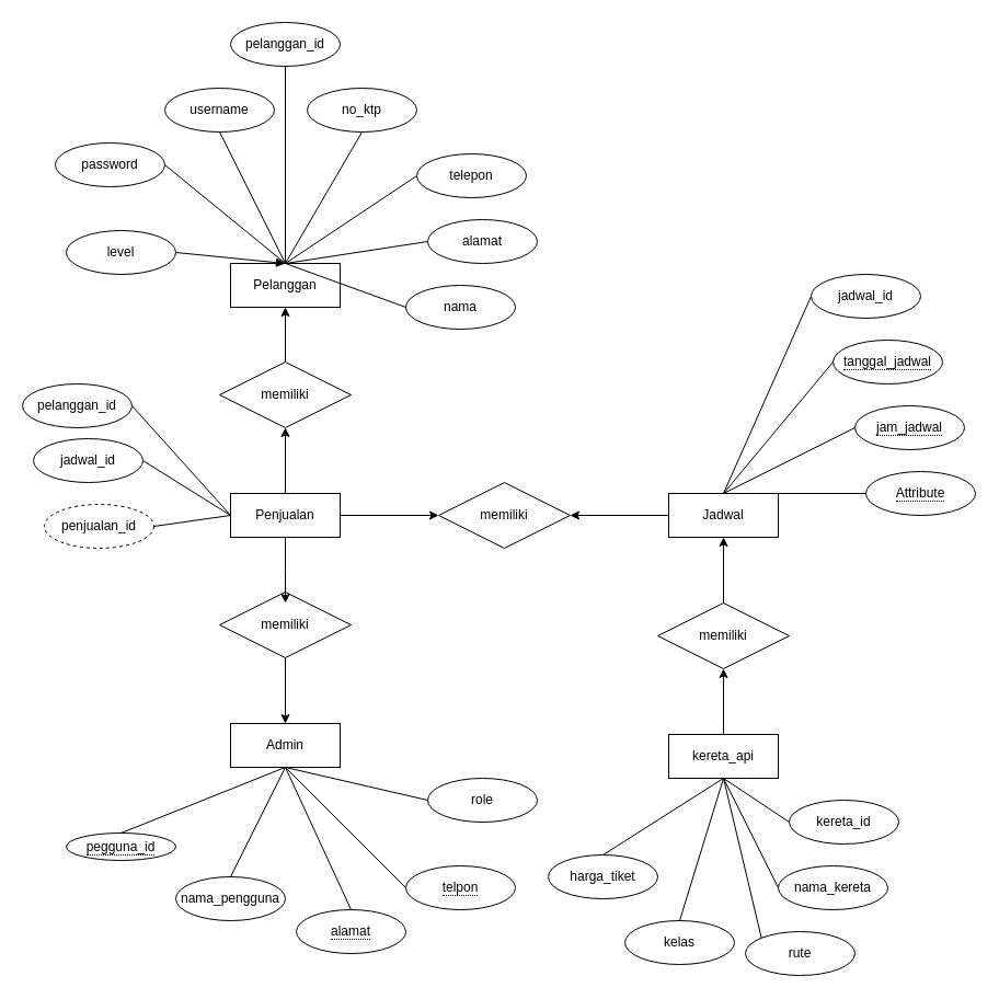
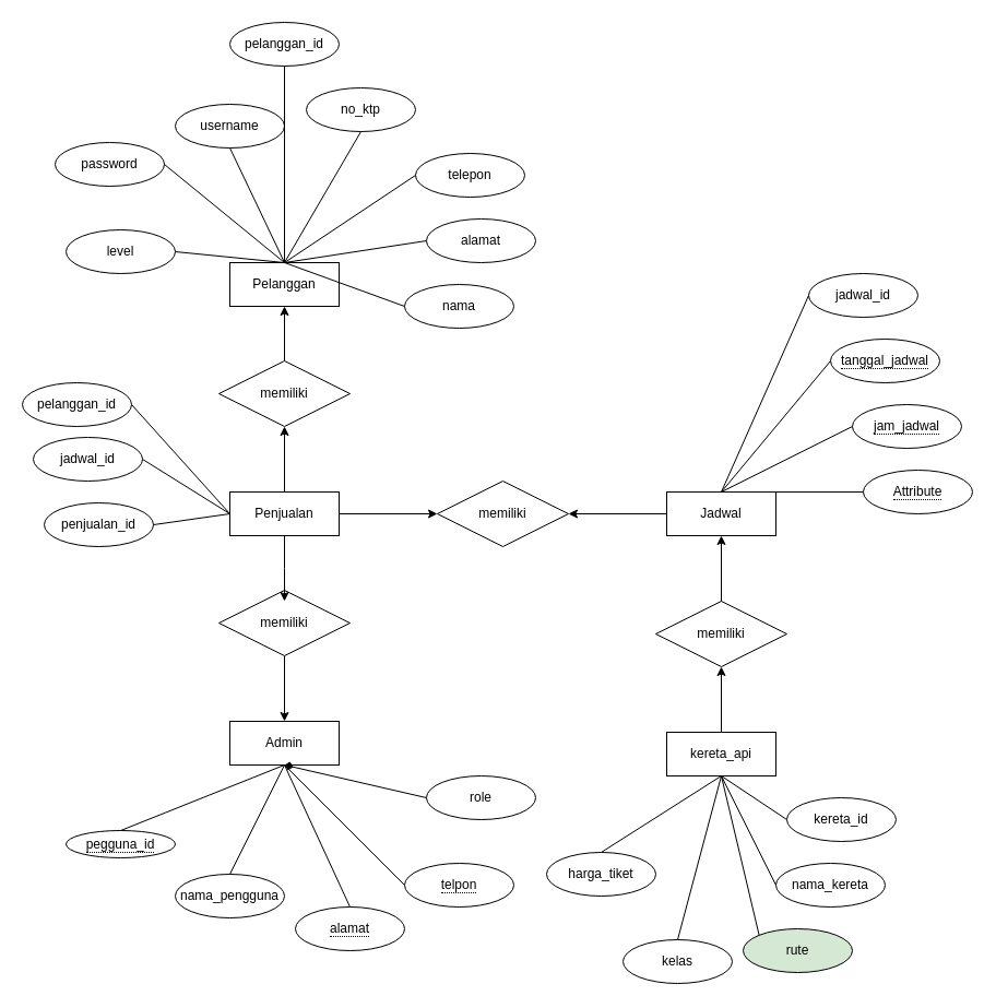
  <mxCell id="0" />
  <mxCell id="1" parent="0" />
  <mxCell id="2" value="memiliki" style="shape=rhombus;perimeter=rhombusPerimeter;whiteSpace=wrap;html=1;align=center;" vertex="1" parent="1"><mxGeometry x="400" y="440" width="120" height="60" as="geometry" /></mxCell>
  <mxCell id="3" value="" style="edgeStyle=orthogonalEdgeStyle;rounded=0;orthogonalLoop=1;jettySize=auto;html=1;" edge="1" parent="1" source="4" target="16"><mxGeometry relative="1" as="geometry" /></mxCell>
  <mxCell id="4" value="memiliki" style="shape=rhombus;perimeter=rhombusPerimeter;whiteSpace=wrap;html=1;align=center;" vertex="1" parent="1"><mxGeometry x="600" y="550" width="120" height="60" as="geometry" /></mxCell>
  <mxCell id="5" value="" style="edgeStyle=orthogonalEdgeStyle;rounded=0;orthogonalLoop=1;jettySize=auto;html=1;" edge="1" parent="1" source="6" target="13"><mxGeometry relative="1" as="geometry" /></mxCell>
  <mxCell id="6" value="memiliki" style="shape=rhombus;perimeter=rhombusPerimeter;whiteSpace=wrap;html=1;align=center;" vertex="1" parent="1"><mxGeometry x="200" y="540" width="120" height="60" as="geometry" /></mxCell>
  <mxCell id="7" value="" style="edgeStyle=orthogonalEdgeStyle;rounded=0;orthogonalLoop=1;jettySize=auto;html=1;" edge="1" parent="1" source="8" target="14"><mxGeometry relative="1" as="geometry" /></mxCell>
  <mxCell id="8" value="memiliki" style="shape=rhombus;perimeter=rhombusPerimeter;whiteSpace=wrap;html=1;align=center;" vertex="1" parent="1"><mxGeometry x="200" y="330" width="120" height="60" as="geometry" /></mxCell>
  <mxCell id="9" value="" style="edgeStyle=orthogonalEdgeStyle;rounded=0;orthogonalLoop=1;jettySize=auto;html=1;" edge="1" parent="1" source="11"><mxGeometry relative="1" as="geometry"><mxPoint x="260" y="550" as="targetPoint" /></mxGeometry></mxCell>
  <mxCell id="10" style="edgeStyle=orthogonalEdgeStyle;rounded=0;orthogonalLoop=1;jettySize=auto;html=1;" edge="1" parent="1" source="11" target="2"><mxGeometry relative="1" as="geometry" /></mxCell>
  <mxCell id="11" value="Penjualan" style="whiteSpace=wrap;html=1;align=center;" vertex="1" parent="1"><mxGeometry x="210" y="450" width="100" height="40" as="geometry" /></mxCell>
  <mxCell id="12" style="edgeStyle=orthogonalEdgeStyle;rounded=0;orthogonalLoop=1;jettySize=auto;html=1;" edge="1" parent="1" source="11"><mxGeometry relative="1" as="geometry"><mxPoint x="260" y="390" as="targetPoint" /></mxGeometry></mxCell>
  <mxCell id="13" value="Admin" style="whiteSpace=wrap;html=1;align=center;" vertex="1" parent="1"><mxGeometry x="210" y="660" width="100" height="40" as="geometry" /></mxCell>
  <mxCell id="14" value="Pelanggan" style="whiteSpace=wrap;html=1;align=center;" vertex="1" parent="1"><mxGeometry x="210" y="240" width="100" height="40" as="geometry" /></mxCell>
  <mxCell id="15" value="" style="edgeStyle=orthogonalEdgeStyle;rounded=0;orthogonalLoop=1;jettySize=auto;html=1;" edge="1" parent="1" source="16" target="2"><mxGeometry relative="1" as="geometry" /></mxCell>
  <mxCell id="16" value="Jadwal" style="whiteSpace=wrap;html=1;align=center;" vertex="1" parent="1"><mxGeometry x="610" y="450" width="100" height="40" as="geometry" /></mxCell>
  <mxCell id="17" value="" style="edgeStyle=orthogonalEdgeStyle;rounded=0;orthogonalLoop=1;jettySize=auto;html=1;" edge="1" parent="1" source="18" target="4"><mxGeometry relative="1" as="geometry" /></mxCell>
  <mxCell id="18" value="kereta_api" style="whiteSpace=wrap;html=1;align=center;" vertex="1" parent="1"><mxGeometry x="610" y="670" width="100" height="40" as="geometry" /></mxCell>
  <mxCell id="19" value="jadwal_id" style="ellipse;whiteSpace=wrap;html=1;align=center;" vertex="1" parent="1"><mxGeometry x="740" y="250" width="100" height="40" as="geometry" /></mxCell>
  <mxCell id="20" value="&lt;span style=&quot;border-bottom: 1px dotted&quot;&gt;tanggal_jadwal&lt;/span&gt;" style="ellipse;whiteSpace=wrap;html=1;align=center;" vertex="1" parent="1"><mxGeometry x="760" y="310" width="100" height="40" as="geometry" /></mxCell>
  <mxCell id="21" value="&lt;span style=&quot;border-bottom: 1px dotted&quot;&gt;jam_jadwal&lt;br&gt;&lt;/span&gt;" style="ellipse;whiteSpace=wrap;html=1;align=center;" vertex="1" parent="1"><mxGeometry x="780" y="370" width="100" height="40" as="geometry" /></mxCell>
  <mxCell id="22" value="&lt;span style=&quot;border-bottom: 1px dotted&quot;&gt;Attribute&lt;/span&gt;" style="ellipse;whiteSpace=wrap;html=1;align=center;" vertex="1" parent="1"><mxGeometry x="790" y="430" width="100" height="40" as="geometry" /></mxCell>
  <mxCell id="23" value="&lt;span style=&quot;border-bottom: 1px dotted&quot;&gt;telpon&lt;/span&gt;" style="ellipse;whiteSpace=wrap;html=1;align=center;" vertex="1" parent="1"><mxGeometry x="370" y="790" width="100" height="40" as="geometry" /></mxCell>
  <mxCell id="24" value="role" style="ellipse;whiteSpace=wrap;html=1;align=center;" vertex="1" parent="1"><mxGeometry x="390" y="710" width="100" height="40" as="geometry" /></mxCell>
  <mxCell id="25" value="&lt;span style=&quot;border-bottom: 1px dotted&quot;&gt;alamat&lt;/span&gt;" style="ellipse;whiteSpace=wrap;html=1;align=center;" vertex="1" parent="1"><mxGeometry x="270" y="830" width="100" height="40" as="geometry" /></mxCell>
  <mxCell id="26" value="nama_pengguna" style="ellipse;whiteSpace=wrap;html=1;align=center;" vertex="1" parent="1"><mxGeometry x="160" y="800" width="100" height="40" as="geometry" /></mxCell>
  <mxCell id="27" value="&lt;span style=&quot;border-bottom: 1px dotted&quot;&gt;pegguna_id&lt;/span&gt;" style="ellipse;whiteSpace=wrap;html=1;align=center;" vertex="1" parent="1"><mxGeometry x="60" y="760" width="100" height="25" as="geometry" /></mxCell>
  <mxCell id="28" value="" style="endArrow=none;html=1;rounded=0;entryX=0;entryY=0.5;entryDx=0;entryDy=0;exitX=0.5;exitY=0;exitDx=0;exitDy=0;" edge="1" parent="1" source="16" target="19"><mxGeometry relative="1" as="geometry"><mxPoint x="540" y="410" as="sourcePoint" /><mxPoint x="700" y="410" as="targetPoint" /></mxGeometry></mxCell>
  <mxCell id="29" value="" style="resizable=0;html=1;whiteSpace=wrap;align=right;verticalAlign=bottom;" connectable="0" vertex="1" parent="28"><mxGeometry x="1" relative="1" as="geometry" /></mxCell>
  <mxCell id="30" value="" style="endArrow=none;html=1;rounded=0;entryX=0;entryY=0.5;entryDx=0;entryDy=0;exitX=0.5;exitY=0;exitDx=0;exitDy=0;" edge="1" parent="1" source="16" target="20"><mxGeometry relative="1" as="geometry"><mxPoint x="670" y="460" as="sourcePoint" /><mxPoint x="751" y="291" as="targetPoint" /></mxGeometry></mxCell>
  <mxCell id="31" value="" style="resizable=0;html=1;whiteSpace=wrap;align=right;verticalAlign=bottom;" connectable="0" vertex="1" parent="30"><mxGeometry x="1" relative="1" as="geometry" /></mxCell>
  <mxCell id="32" value="" style="endArrow=none;html=1;rounded=0;entryX=0;entryY=0.5;entryDx=0;entryDy=0;exitX=0.5;exitY=0;exitDx=0;exitDy=0;" edge="1" parent="1" source="16" target="21"><mxGeometry relative="1" as="geometry"><mxPoint x="670" y="460" as="sourcePoint" /><mxPoint x="770" y="340" as="targetPoint" /></mxGeometry></mxCell>
  <mxCell id="33" value="" style="resizable=0;html=1;whiteSpace=wrap;align=right;verticalAlign=bottom;" connectable="0" vertex="1" parent="32"><mxGeometry x="1" relative="1" as="geometry" /></mxCell>
  <mxCell id="34" value="" style="endArrow=none;html=1;rounded=0;exitX=0.5;exitY=0;exitDx=0;exitDy=0;" edge="1" parent="1" source="16" target="22"><mxGeometry relative="1" as="geometry"><mxPoint x="670" y="460" as="sourcePoint" /><mxPoint x="790" y="400" as="targetPoint" /></mxGeometry></mxCell>
  <mxCell id="35" value="" style="resizable=0;html=1;whiteSpace=wrap;align=right;verticalAlign=bottom;" connectable="0" vertex="1" parent="34"><mxGeometry x="1" relative="1" as="geometry" /></mxCell>
  <mxCell id="36" value="" style="endArrow=none;html=1;rounded=0;exitX=0.5;exitY=0;exitDx=0;exitDy=0;entryX=0.5;entryY=1;entryDx=0;entryDy=0;" edge="1" parent="1" source="27" target="13"><mxGeometry relative="1" as="geometry"><mxPoint x="210" y="740" as="sourcePoint" /><mxPoint x="370" y="740" as="targetPoint" /></mxGeometry></mxCell>
  <mxCell id="37" value="" style="resizable=0;html=1;whiteSpace=wrap;align=right;verticalAlign=bottom;" connectable="0" vertex="1" parent="36"><mxGeometry x="1" relative="1" as="geometry" /></mxCell>
  <mxCell id="38" value="" style="endArrow=none;html=1;rounded=0;exitX=0.5;exitY=0;exitDx=0;exitDy=0;entryX=0.5;entryY=1;entryDx=0;entryDy=0;" edge="1" parent="1" source="26" target="13"><mxGeometry relative="1" as="geometry"><mxPoint x="120" y="770" as="sourcePoint" /><mxPoint x="270" y="710" as="targetPoint" /></mxGeometry></mxCell>
  <mxCell id="39" value="" style="resizable=0;html=1;whiteSpace=wrap;align=right;verticalAlign=bottom;" connectable="0" vertex="1" parent="38"><mxGeometry x="1" relative="1" as="geometry" /></mxCell>
  <mxCell id="40" value="" style="endArrow=none;html=1;rounded=0;exitX=0.5;exitY=0;exitDx=0;exitDy=0;entryX=0.5;entryY=1;entryDx=0;entryDy=0;" edge="1" parent="1" source="25" target="13"><mxGeometry relative="1" as="geometry"><mxPoint x="220" y="810" as="sourcePoint" /><mxPoint x="270" y="710" as="targetPoint" /></mxGeometry></mxCell>
  <mxCell id="41" value="" style="resizable=0;html=1;whiteSpace=wrap;align=right;verticalAlign=bottom;" connectable="0" vertex="1" parent="40"><mxGeometry x="1" relative="1" as="geometry" /></mxCell>
  <mxCell id="42" value="" style="endArrow=none;html=1;rounded=0;exitX=0;exitY=0.5;exitDx=0;exitDy=0;entryX=0.5;entryY=1;entryDx=0;entryDy=0;" edge="1" parent="1" source="23" target="13"><mxGeometry relative="1" as="geometry"><mxPoint x="330" y="840" as="sourcePoint" /><mxPoint x="270" y="710" as="targetPoint" /></mxGeometry></mxCell>
  <mxCell id="43" value="" style="resizable=0;html=1;whiteSpace=wrap;align=right;verticalAlign=bottom;" connectable="0" vertex="1" parent="42"><mxGeometry x="1" relative="1" as="geometry" /></mxCell>
- <mxCell id="44" value="" style="endArrow=none;html=1;rounded=0;exitX=0;exitY=0.5;exitDx=0;exitDy=0;entryX=0.5;entryY=1;entryDx=0;entryDy=0;" edge="1" parent="1" source="24" target="13"><mxGeometry relative="1" as="geometry"><mxPoint x="380" y="820" as="sourcePoint" /><mxPoint x="270" y="710" as="targetPoint" /></mxGeometry></mxCell>
+ <mxCell id="44" value="" style="endArrow=diamond;html=1;rounded=0;exitX=0;exitY=0.5;exitDx=0;exitDy=0;entryX=0.5;entryY=1;entryDx=0;entryDy=0;" edge="1" parent="1" source="24" target="13"><mxGeometry relative="1" as="geometry"><mxPoint x="380" y="820" as="sourcePoint" /><mxPoint x="270" y="710" as="targetPoint" /></mxGeometry></mxCell>
  <mxCell id="45" value="" style="resizable=0;html=1;whiteSpace=wrap;align=right;verticalAlign=bottom;" connectable="0" vertex="1" parent="44"><mxGeometry x="1" relative="1" as="geometry" /></mxCell>
  <mxCell id="46" value="kereta_id" style="ellipse;whiteSpace=wrap;html=1;align=center;" vertex="1" parent="1"><mxGeometry x="720" y="730" width="100" height="40" as="geometry" /></mxCell>
  <mxCell id="47" value="nama_kereta" style="ellipse;whiteSpace=wrap;html=1;align=center;" vertex="1" parent="1"><mxGeometry x="710" y="790" width="100" height="40" as="geometry" /></mxCell>
- <mxCell id="48" value="rute" style="ellipse;whiteSpace=wrap;html=1;align=center;" vertex="1" parent="1"><mxGeometry x="680" y="850" width="100" height="40" as="geometry" /></mxCell>
- <mxCell id="49" value="kelas" style="ellipse;whiteSpace=wrap;html=1;align=center;" vertex="1" parent="1"><mxGeometry x="570" y="840" width="100" height="40" as="geometry" /></mxCell>
+ <mxCell id="48" value="rute" style="ellipse;whiteSpace=wrap;html=1;align=center;fillColor=#d5e8d4;" vertex="1" parent="1"><mxGeometry x="680" y="850" width="100" height="40" as="geometry" /></mxCell>
+ <mxCell id="49" value="kelas" style="ellipse;whiteSpace=wrap;html=1;align=center;" vertex="1" parent="1"><mxGeometry x="570" y="860" width="100" height="40" as="geometry" /></mxCell>
  <mxCell id="50" value="harga_tiket" style="ellipse;whiteSpace=wrap;html=1;align=center;" vertex="1" parent="1"><mxGeometry x="500" y="780" width="100" height="40" as="geometry" /></mxCell>
  <mxCell id="51" value="" style="endArrow=none;html=1;rounded=0;exitX=0;exitY=0.5;exitDx=0;exitDy=0;entryX=0.5;entryY=1;entryDx=0;entryDy=0;" edge="1" parent="1" source="46" target="18"><mxGeometry relative="1" as="geometry"><mxPoint x="760" y="760" as="sourcePoint" /><mxPoint x="630" y="730" as="targetPoint" /></mxGeometry></mxCell>
  <mxCell id="52" value="" style="resizable=0;html=1;whiteSpace=wrap;align=right;verticalAlign=bottom;" connectable="0" vertex="1" parent="51"><mxGeometry x="1" relative="1" as="geometry" /></mxCell>
  <mxCell id="53" value="" style="endArrow=none;html=1;rounded=0;exitX=0;exitY=0.5;exitDx=0;exitDy=0;entryX=0.5;entryY=1;entryDx=0;entryDy=0;" edge="1" parent="1" source="47" target="18"><mxGeometry relative="1" as="geometry"><mxPoint x="730" y="760" as="sourcePoint" /><mxPoint x="670" y="720" as="targetPoint" /></mxGeometry></mxCell>
  <mxCell id="54" value="" style="resizable=0;html=1;whiteSpace=wrap;align=right;verticalAlign=bottom;" connectable="0" vertex="1" parent="53"><mxGeometry x="1" relative="1" as="geometry" /></mxCell>
  <mxCell id="55" value="" style="endArrow=none;html=1;rounded=0;exitX=0;exitY=0;exitDx=0;exitDy=0;entryX=0.5;entryY=1;entryDx=0;entryDy=0;" edge="1" parent="1" source="48" target="18"><mxGeometry relative="1" as="geometry"><mxPoint x="720" y="820" as="sourcePoint" /><mxPoint x="670" y="720" as="targetPoint" /></mxGeometry></mxCell>
  <mxCell id="56" value="" style="resizable=0;html=1;whiteSpace=wrap;align=right;verticalAlign=bottom;" connectable="0" vertex="1" parent="55"><mxGeometry x="1" relative="1" as="geometry" /></mxCell>
  <mxCell id="57" value="" style="endArrow=none;html=1;rounded=0;exitX=0.5;exitY=0;exitDx=0;exitDy=0;entryX=0.5;entryY=1;entryDx=0;entryDy=0;" edge="1" parent="1" source="49" target="18"><mxGeometry relative="1" as="geometry"><mxPoint x="680" y="856" as="sourcePoint" /><mxPoint x="645" y="710" as="targetPoint" /></mxGeometry></mxCell>
  <mxCell id="58" value="" style="resizable=0;html=1;whiteSpace=wrap;align=right;verticalAlign=bottom;" connectable="0" vertex="1" parent="57"><mxGeometry x="1" relative="1" as="geometry" /></mxCell>
  <mxCell id="59" value="" style="endArrow=none;html=1;rounded=0;exitX=0.5;exitY=0;exitDx=0;exitDy=0;entryX=0.5;entryY=1;entryDx=0;entryDy=0;" edge="1" parent="1" source="50" target="18"><mxGeometry relative="1" as="geometry"><mxPoint x="610" y="840" as="sourcePoint" /><mxPoint x="650" y="710" as="targetPoint" /></mxGeometry></mxCell>
  <mxCell id="60" value="" style="resizable=0;html=1;whiteSpace=wrap;align=right;verticalAlign=bottom;" connectable="0" vertex="1" parent="59"><mxGeometry x="1" relative="1" as="geometry" /></mxCell>
  <mxCell id="61" value="pelanggan_id" style="ellipse;whiteSpace=wrap;html=1;align=center;" vertex="1" parent="1"><mxGeometry x="20" y="350" width="100" height="40" as="geometry" /></mxCell>
  <mxCell id="62" value="jadwal_id" style="ellipse;whiteSpace=wrap;html=1;align=center;" vertex="1" parent="1"><mxGeometry x="30" y="400" width="100" height="40" as="geometry" /></mxCell>
- <mxCell id="63" value="penjualan_id" style="ellipse;whiteSpace=wrap;html=1;align=center;dashed=1;" vertex="1" parent="1"><mxGeometry x="40" y="460" width="100" height="40" as="geometry" /></mxCell>
+ <mxCell id="63" value="penjualan_id" style="ellipse;whiteSpace=wrap;html=1;align=center;" vertex="1" parent="1"><mxGeometry x="40" y="460" width="100" height="40" as="geometry" /></mxCell>
  <mxCell id="64" value="" style="endArrow=none;html=1;rounded=0;exitX=1;exitY=0.5;exitDx=0;exitDy=0;entryX=0;entryY=0.5;entryDx=0;entryDy=0;" edge="1" parent="1" source="61" target="11"><mxGeometry relative="1" as="geometry"><mxPoint x="160" y="420" as="sourcePoint" /><mxPoint x="320" y="420" as="targetPoint" /></mxGeometry></mxCell>
  <mxCell id="65" value="" style="resizable=0;html=1;whiteSpace=wrap;align=right;verticalAlign=bottom;" connectable="0" vertex="1" parent="64"><mxGeometry x="1" relative="1" as="geometry" /></mxCell>
  <mxCell id="66" value="" style="endArrow=none;html=1;rounded=0;exitX=1;exitY=0.5;exitDx=0;exitDy=0;entryX=0;entryY=0.5;entryDx=0;entryDy=0;" edge="1" parent="1" source="62" target="11"><mxGeometry relative="1" as="geometry"><mxPoint x="130" y="380" as="sourcePoint" /><mxPoint x="220" y="480" as="targetPoint" /></mxGeometry></mxCell>
  <mxCell id="67" value="" style="resizable=0;html=1;whiteSpace=wrap;align=right;verticalAlign=bottom;" connectable="0" vertex="1" parent="66"><mxGeometry x="1" relative="1" as="geometry" /></mxCell>
  <mxCell id="68" value="" style="endArrow=none;html=1;rounded=0;exitX=1;exitY=0.5;exitDx=0;exitDy=0;entryX=0;entryY=0.5;entryDx=0;entryDy=0;" edge="1" parent="1" source="63" target="11"><mxGeometry relative="1" as="geometry"><mxPoint x="140" y="430" as="sourcePoint" /><mxPoint x="220" y="480" as="targetPoint" /></mxGeometry></mxCell>
  <mxCell id="69" value="" style="resizable=0;html=1;whiteSpace=wrap;align=right;verticalAlign=bottom;" connectable="0" vertex="1" parent="68"><mxGeometry x="1" relative="1" as="geometry" /></mxCell>
  <mxCell id="70" value="pelanggan_id" style="ellipse;whiteSpace=wrap;html=1;align=center;" vertex="1" parent="1"><mxGeometry x="210" y="20" width="100" height="40" as="geometry" /></mxCell>
  <mxCell id="71" value="nama" style="ellipse;whiteSpace=wrap;html=1;align=center;" vertex="1" parent="1"><mxGeometry x="370" y="260" width="100" height="40" as="geometry" /></mxCell>
  <mxCell id="72" value="alamat" style="ellipse;whiteSpace=wrap;html=1;align=center;" vertex="1" parent="1"><mxGeometry x="390" width="100" height="40" as="geometry" y="200" /></mxCell>
  <mxCell id="73" value="telepon" style="ellipse;whiteSpace=wrap;html=1;align=center;" vertex="1" parent="1"><mxGeometry x="380" y="140" width="100" height="40" as="geometry" /></mxCell>
  <mxCell id="74" value="no_ktp" style="ellipse;whiteSpace=wrap;html=1;align=center;" vertex="1" parent="1"><mxGeometry x="280" y="80" width="100" height="40" as="geometry" /></mxCell>
- <mxCell id="75" value="username" style="ellipse;whiteSpace=wrap;html=1;align=center;" vertex="1" parent="1"><mxGeometry x="150" y="80" width="100" height="40" as="geometry" /></mxCell>
+ <mxCell id="75" value="username" style="ellipse;whiteSpace=wrap;html=1;align=center;" vertex="1" parent="1"><mxGeometry x="160" y="95" width="100" height="40" as="geometry" /></mxCell>
  <mxCell id="76" value="password" style="ellipse;whiteSpace=wrap;html=1;align=center;" vertex="1" parent="1"><mxGeometry x="50" y="130" width="100" height="40" as="geometry" /></mxCell>
  <mxCell id="77" value="level" style="ellipse;whiteSpace=wrap;html=1;align=center;" vertex="1" parent="1"><mxGeometry x="60" y="210" width="100" height="40" as="geometry" /></mxCell>
  <mxCell id="78" value="" style="endArrow=none;html=1;rounded=0;exitX=1;exitY=0.5;exitDx=0;exitDy=0;entryX=0.5;entryY=0;entryDx=0;entryDy=0;" edge="1" parent="1" target="14"><mxGeometry relative="1" as="geometry"><mxPoint x="150" y="150" as="sourcePoint" /><mxPoint x="240" y="250" as="targetPoint" /></mxGeometry></mxCell>
  <mxCell id="79" value="" style="resizable=0;html=1;whiteSpace=wrap;align=right;verticalAlign=bottom;" connectable="0" vertex="1" parent="78"><mxGeometry x="1" relative="1" as="geometry" /></mxCell>
- <mxCell id="80" value="" style="endArrow=block;html=1;rounded=0;exitX=1;exitY=0.5;exitDx=0;exitDy=0;entryX=0.5;entryY=0;entryDx=0;entryDy=0;" edge="1" parent="1" source="77" target="14"><mxGeometry relative="1" as="geometry"><mxPoint x="160" y="160" as="sourcePoint" /><mxPoint x="270" y="250" as="targetPoint" /></mxGeometry></mxCell>
+ <mxCell id="80" value="" style="endArrow=none;html=1;rounded=0;exitX=1;exitY=0.5;exitDx=0;exitDy=0;entryX=0.5;entryY=0;entryDx=0;entryDy=0;" edge="1" parent="1" source="77" target="14"><mxGeometry relative="1" as="geometry"><mxPoint x="160" y="160" as="sourcePoint" /><mxPoint x="270" y="250" as="targetPoint" /></mxGeometry></mxCell>
  <mxCell id="81" value="" style="resizable=0;html=1;whiteSpace=wrap;align=right;verticalAlign=bottom;" connectable="0" vertex="1" parent="80"><mxGeometry x="1" relative="1" as="geometry" /></mxCell>
  <mxCell id="82" value="" style="endArrow=none;html=1;rounded=0;exitX=0.5;exitY=1;exitDx=0;exitDy=0;entryX=0.5;entryY=0;entryDx=0;entryDy=0;" edge="1" parent="1" source="75" target="14"><mxGeometry relative="1" as="geometry"><mxPoint x="170" y="240" as="sourcePoint" /><mxPoint x="270" y="250" as="targetPoint" /></mxGeometry></mxCell>
  <mxCell id="83" value="" style="resizable=0;html=1;whiteSpace=wrap;align=right;verticalAlign=bottom;" connectable="0" vertex="1" parent="82"><mxGeometry x="1" relative="1" as="geometry" /></mxCell>
  <mxCell id="84" value="" style="endArrow=none;html=1;rounded=0;exitX=0.5;exitY=1;exitDx=0;exitDy=0;entryX=0.5;entryY=0;entryDx=0;entryDy=0;" edge="1" parent="1" source="74" target="14"><mxGeometry relative="1" as="geometry"><mxPoint x="210" y="130" as="sourcePoint" /><mxPoint x="270" y="250" as="targetPoint" /></mxGeometry></mxCell>
  <mxCell id="85" value="" style="resizable=0;html=1;whiteSpace=wrap;align=right;verticalAlign=bottom;" connectable="0" vertex="1" parent="84"><mxGeometry x="1" relative="1" as="geometry" /></mxCell>
  <mxCell id="86" value="" style="endArrow=none;html=1;rounded=0;exitX=0;exitY=0.5;exitDx=0;exitDy=0;entryX=0.5;entryY=0;entryDx=0;entryDy=0;" edge="1" parent="1" source="73" target="14"><mxGeometry relative="1" as="geometry"><mxPoint x="340" y="130" as="sourcePoint" /><mxPoint x="270" y="250" as="targetPoint" /></mxGeometry></mxCell>
  <mxCell id="87" value="" style="resizable=0;html=1;whiteSpace=wrap;align=right;verticalAlign=bottom;" connectable="0" vertex="1" parent="86"><mxGeometry x="1" relative="1" as="geometry" /></mxCell>
  <mxCell id="88" value="" style="endArrow=none;html=1;rounded=0;exitX=0;exitY=0.5;exitDx=0;exitDy=0;" edge="1" parent="1" source="72"><mxGeometry relative="1" as="geometry"><mxPoint x="390" y="170" as="sourcePoint" /><mxPoint x="260" y="240" as="targetPoint" /></mxGeometry></mxCell>
  <mxCell id="89" value="" style="resizable=0;html=1;whiteSpace=wrap;align=right;verticalAlign=bottom;" connectable="0" vertex="1" parent="88"><mxGeometry x="1" relative="1" as="geometry" /></mxCell>
  <mxCell id="90" value="" style="endArrow=none;html=1;rounded=0;exitX=0;exitY=0.5;exitDx=0;exitDy=0;entryX=0.5;entryY=0;entryDx=0;entryDy=0;" edge="1" parent="1" source="71" target="14"><mxGeometry relative="1" as="geometry"><mxPoint x="400" y="230" as="sourcePoint" /><mxPoint x="270" y="250" as="targetPoint" /></mxGeometry></mxCell>
  <mxCell id="91" value="" style="resizable=0;html=1;whiteSpace=wrap;align=right;verticalAlign=bottom;" connectable="0" vertex="1" parent="90"><mxGeometry x="1" relative="1" as="geometry" /></mxCell>
  <mxCell id="92" value="" style="endArrow=none;html=1;rounded=0;exitX=0.5;exitY=1;exitDx=0;exitDy=0;" edge="1" parent="1" source="70"><mxGeometry relative="1" as="geometry"><mxPoint x="340" y="130" as="sourcePoint" /><mxPoint x="260" y="240" as="targetPoint" /></mxGeometry></mxCell>
  <mxCell id="93" value="" style="resizable=0;html=1;whiteSpace=wrap;align=right;verticalAlign=bottom;" connectable="0" vertex="1" parent="92"><mxGeometry x="1" relative="1" as="geometry" /></mxCell>
